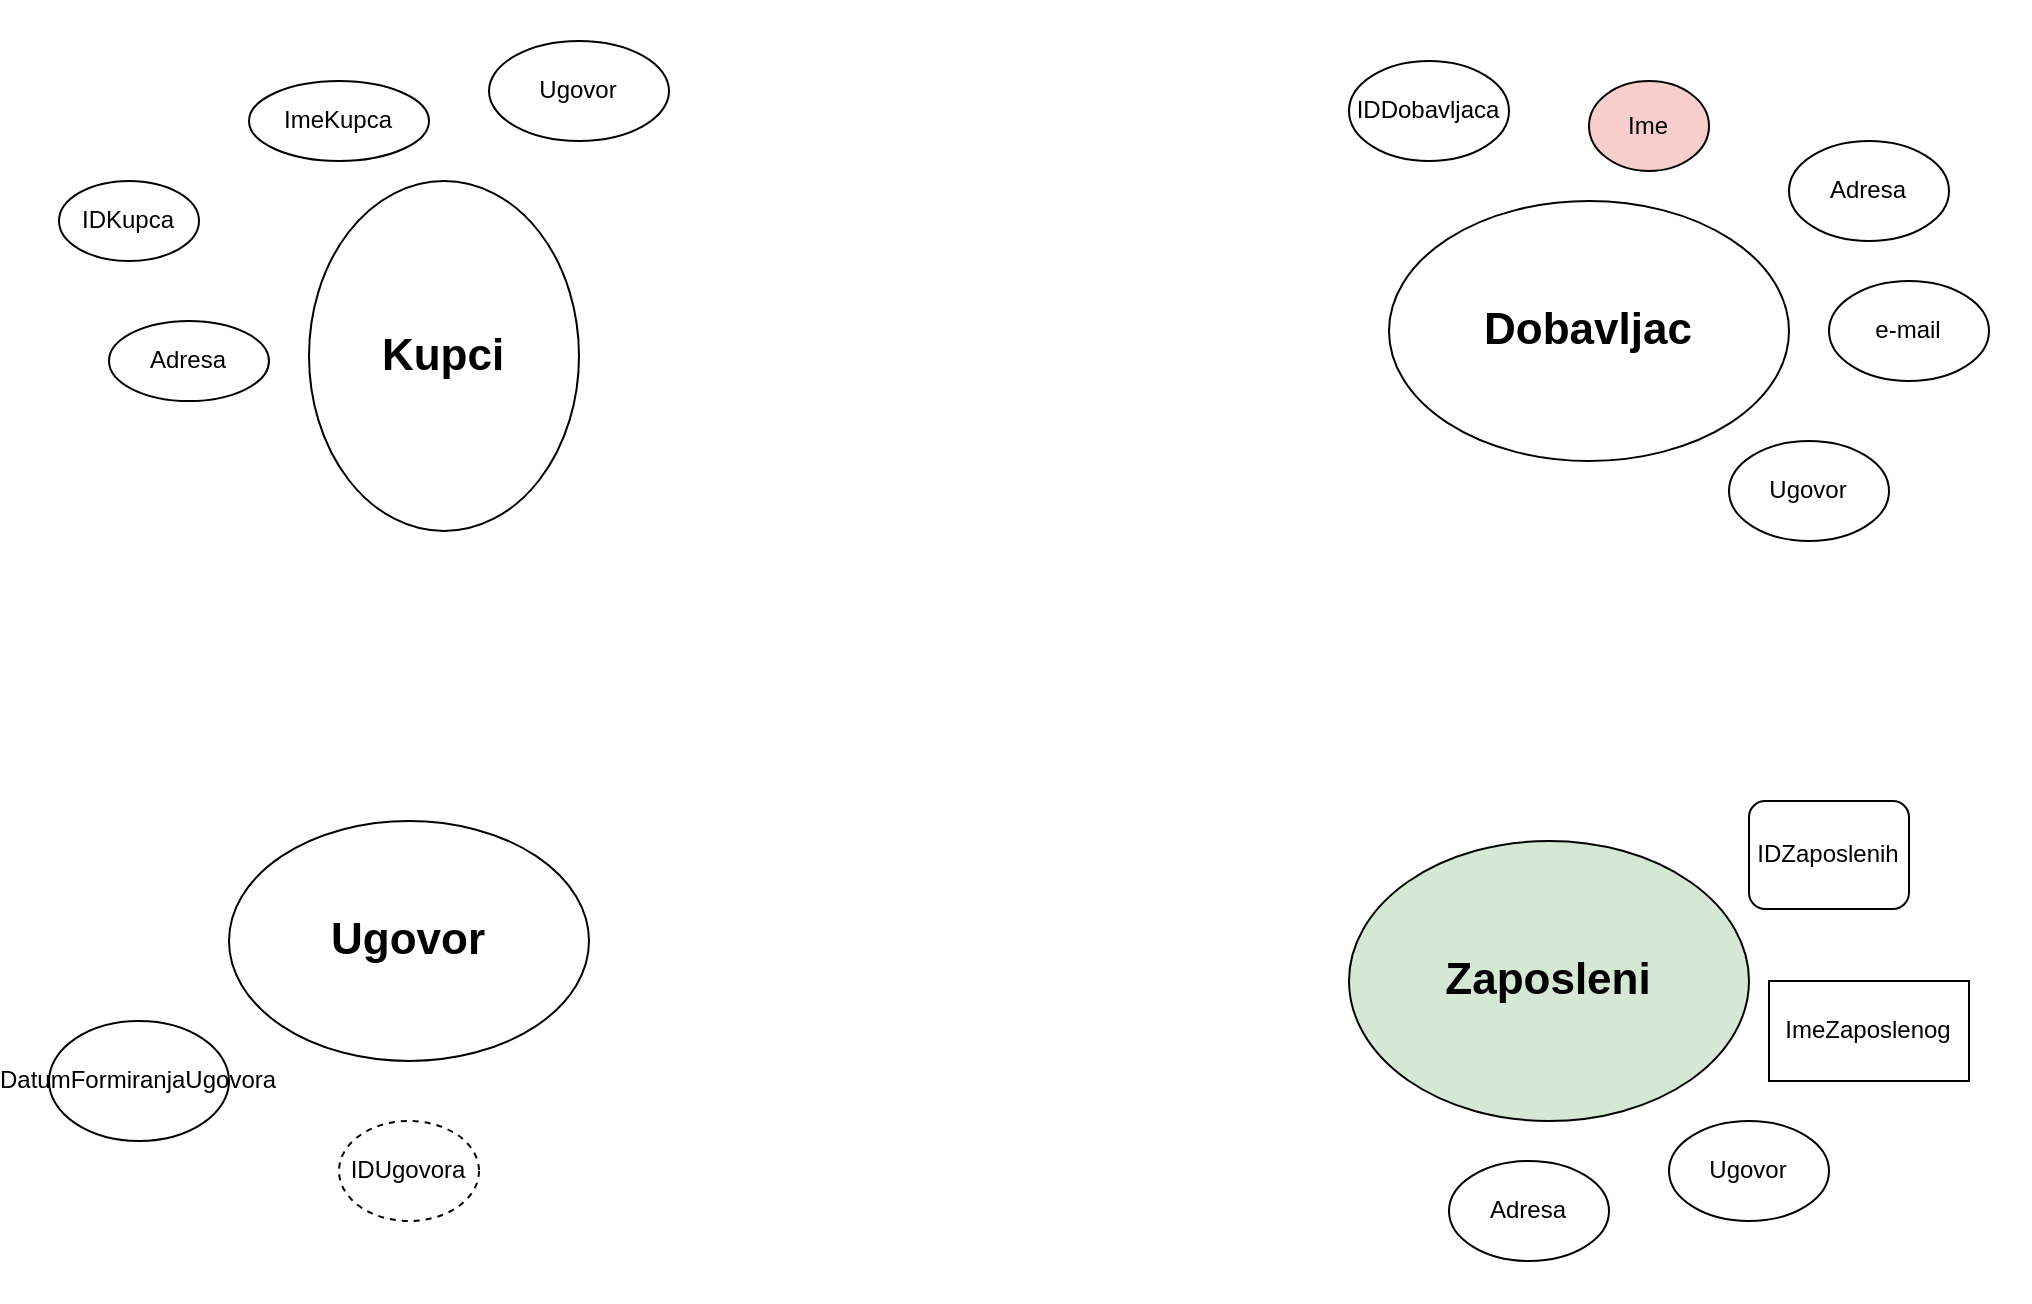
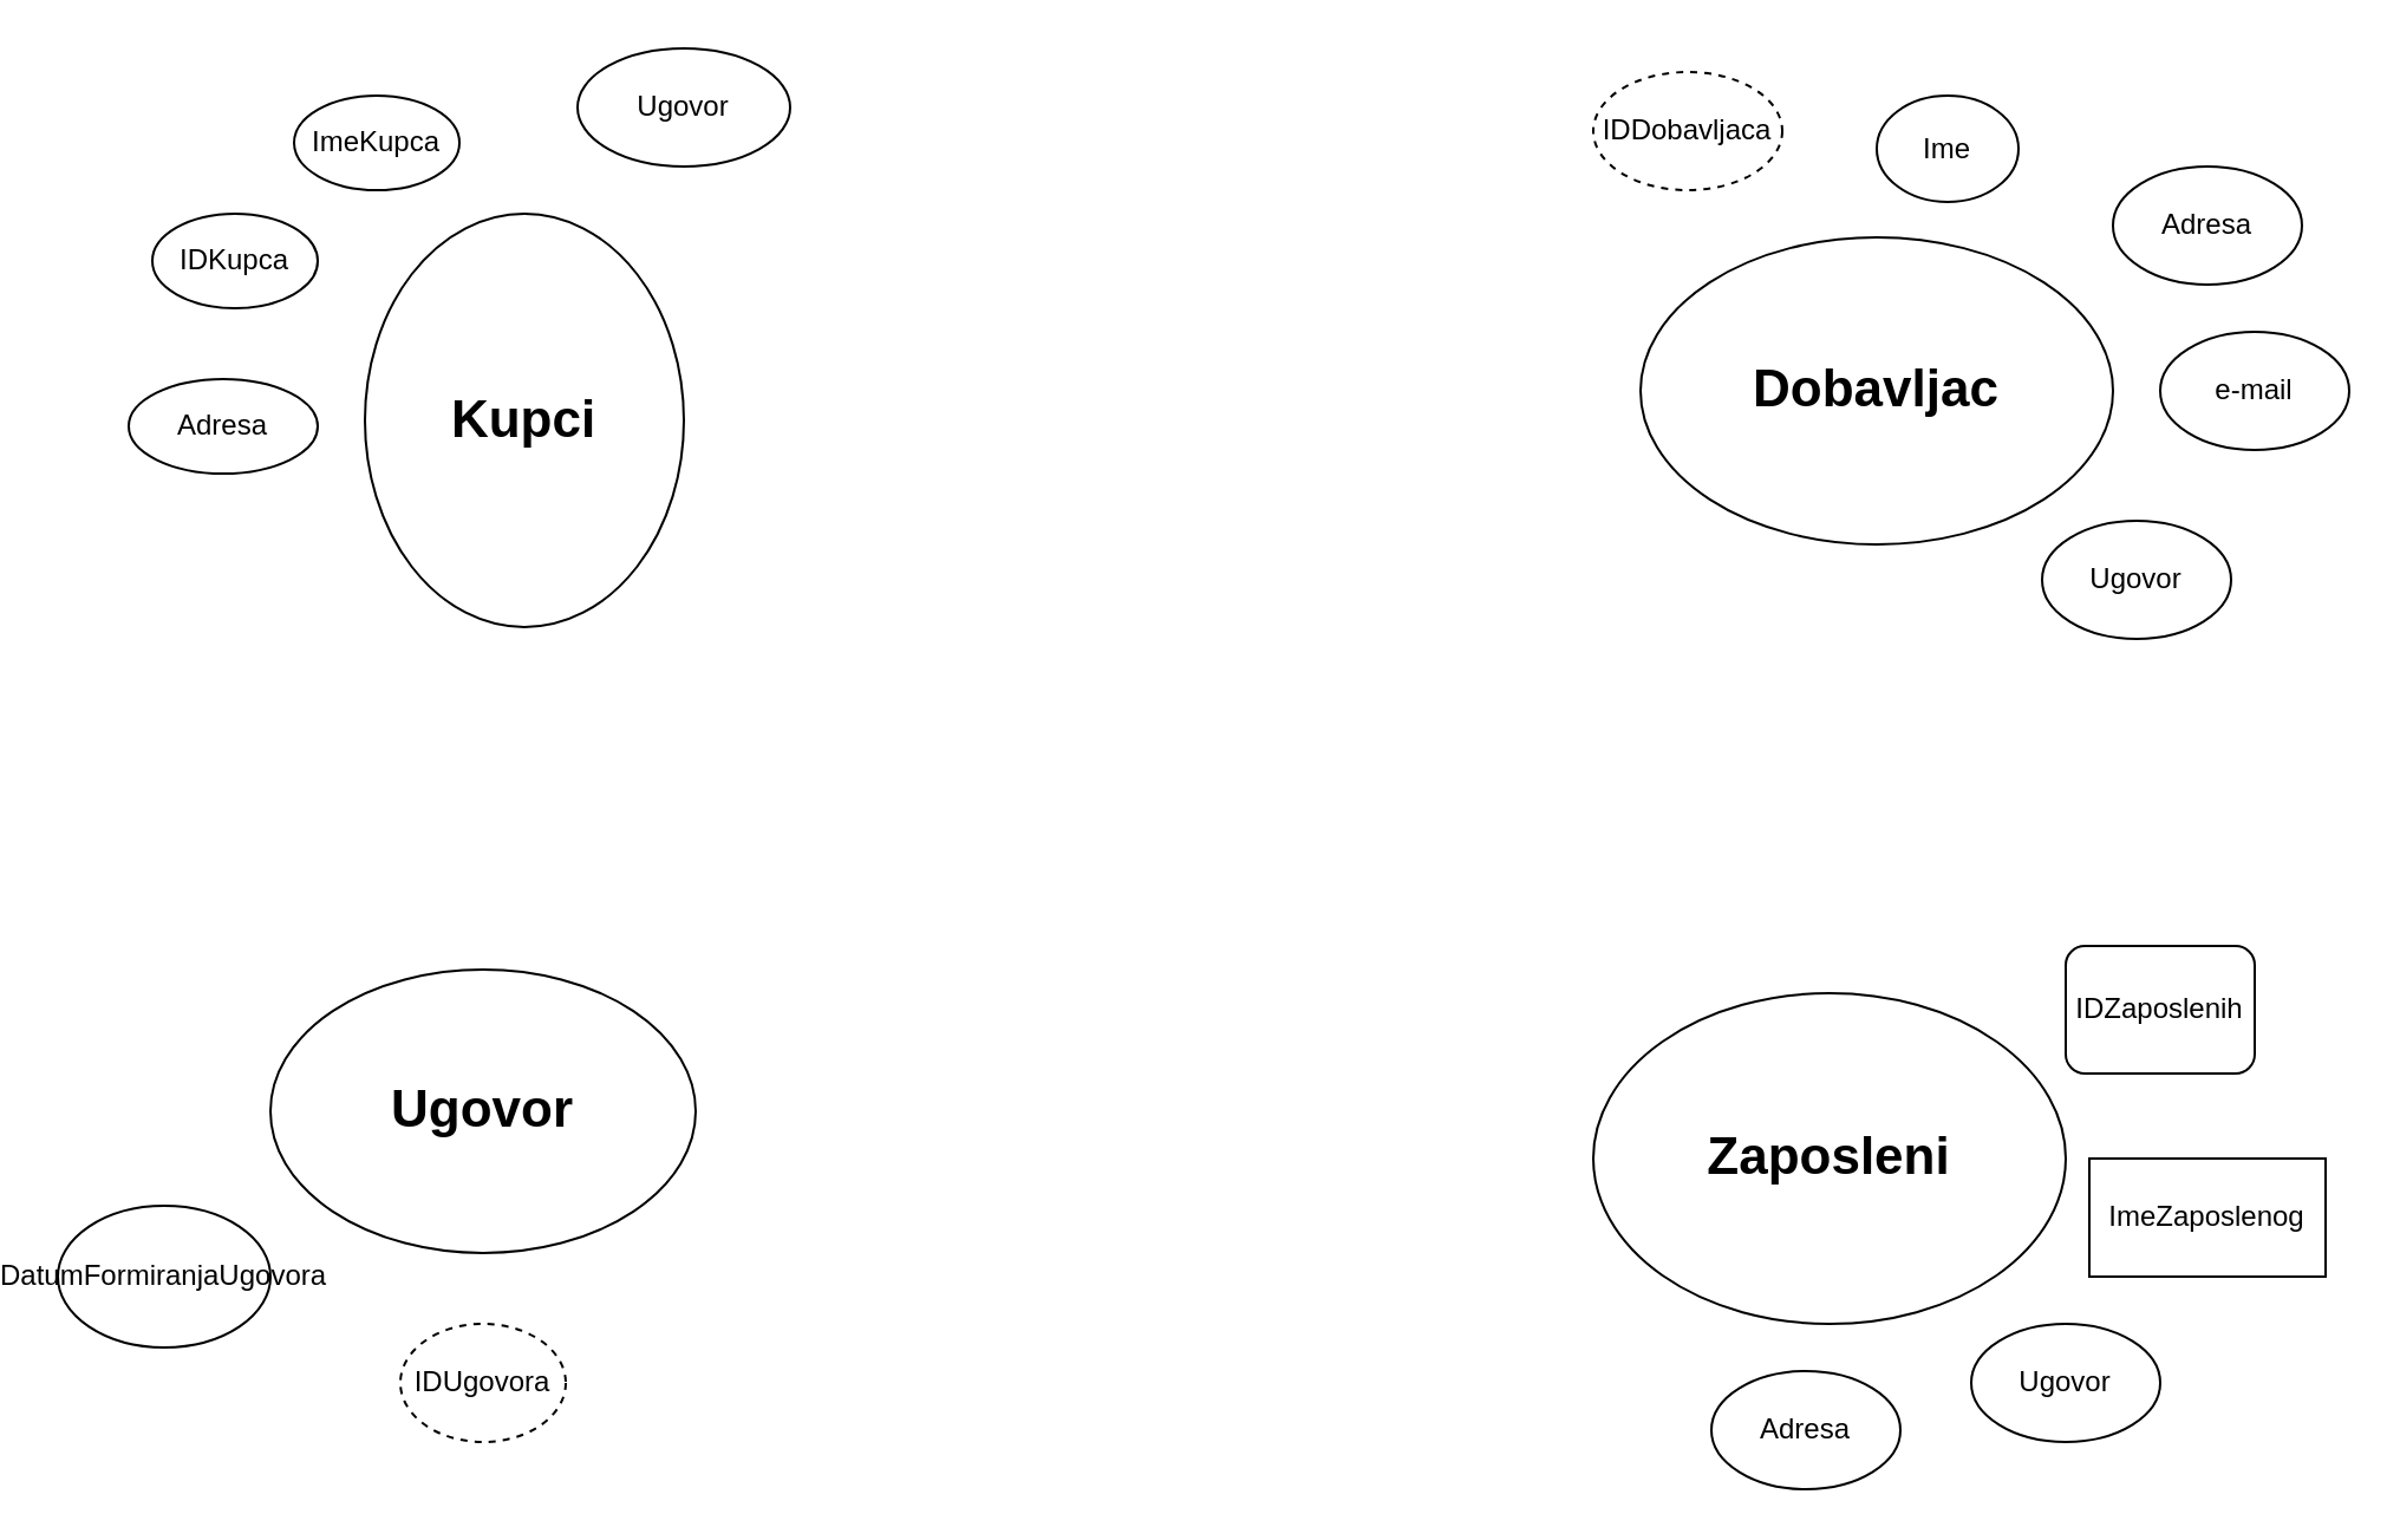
  <mxCell id="0" />
  <mxCell id="1" parent="0" />
  <mxCell id="2" value="Ugovor" style="ellipse;whiteSpace=wrap;html=1;fontStyle=1;fontSize=22;" vertex="1" parent="1"><mxGeometry x="110" y="410" width="180" height="120" as="geometry" /></mxCell>
  <mxCell id="3" value="Kupci" style="ellipse;whiteSpace=wrap;html=1;fontStyle=1;fontSize=22;" vertex="1" parent="1"><mxGeometry x="150" y="90" width="135" height="175" as="geometry" /></mxCell>
  <mxCell id="4" value="Dobavljac" style="ellipse;whiteSpace=wrap;html=1;fontStyle=1;fontSize=22;" vertex="1" parent="1"><mxGeometry x="690" y="100" width="200" height="130" as="geometry" /></mxCell>
- <mxCell id="5" value="Zaposleni" style="ellipse;whiteSpace=wrap;html=1;fontSize=22;fontStyle=1;fillColor=#d5e8d4;" vertex="1" parent="1"><mxGeometry x="670" y="420" width="200" height="140" as="geometry" /></mxCell>
+ <mxCell id="5" value="Zaposleni" style="ellipse;whiteSpace=wrap;html=1;fontSize=22;fontStyle=1" vertex="1" parent="1"><mxGeometry x="670" y="420" width="200" height="140" as="geometry" /></mxCell>
  <mxCell id="6" value="IDUgovora" style="ellipse;whiteSpace=wrap;html=1;dashed=1;" vertex="1" parent="1"><mxGeometry x="165" y="560" width="70" height="50" as="geometry" /></mxCell>
  <mxCell id="7" value="DatumFormiranjaUgovora" style="ellipse;whiteSpace=wrap;html=1;" vertex="1" parent="1"><mxGeometry x="20" y="510" width="90" height="60" as="geometry" /></mxCell>
- <mxCell id="8" value="IDKupca" style="ellipse;whiteSpace=wrap;html=1;" vertex="1" parent="1"><mxGeometry x="25" y="90" width="70" height="40" as="geometry" /></mxCell>
- <mxCell id="9" value="ImeKupca" style="ellipse;whiteSpace=wrap;html=1;" vertex="1" parent="1"><mxGeometry x="120" y="40" width="90" height="40" as="geometry" /></mxCell>
+ <mxCell id="8" value="IDKupca" style="ellipse;whiteSpace=wrap;html=1;" vertex="1" parent="1"><mxGeometry x="60" y="90" width="70" height="40" as="geometry" /></mxCell>
+ <mxCell id="9" value="ImeKupca" style="ellipse;whiteSpace=wrap;html=1;" vertex="1" parent="1"><mxGeometry x="120" y="40" width="70" height="40" as="geometry" /></mxCell>
  <mxCell id="10" value="Ugovor" style="ellipse;whiteSpace=wrap;html=1;" vertex="1" parent="1"><mxGeometry x="240" y="20" width="90" height="50" as="geometry" /></mxCell>
  <mxCell id="11" value="Adresa" style="ellipse;whiteSpace=wrap;html=1;" vertex="1" parent="1"><mxGeometry x="50" y="160" width="80" height="40" as="geometry" /></mxCell>
- <mxCell id="12" value="IDDobavljaca" style="ellipse;whiteSpace=wrap;html=1;" vertex="1" parent="1"><mxGeometry x="670" y="30" width="80" height="50" as="geometry" /></mxCell>
- <mxCell id="13" value="Ime" style="ellipse;whiteSpace=wrap;html=1;fillColor=#f8cecc;" vertex="1" parent="1"><mxGeometry x="790" y="40" width="60" height="45" as="geometry" /></mxCell>
+ <mxCell id="12" value="IDDobavljaca" style="ellipse;whiteSpace=wrap;html=1;dashed=1;" vertex="1" parent="1"><mxGeometry x="670" y="30" width="80" height="50" as="geometry" /></mxCell>
+ <mxCell id="13" value="Ime" style="ellipse;whiteSpace=wrap;html=1;" vertex="1" parent="1"><mxGeometry x="790" y="40" width="60" height="45" as="geometry" /></mxCell>
  <mxCell id="14" value="Adresa" style="ellipse;whiteSpace=wrap;html=1;" vertex="1" parent="1"><mxGeometry x="890" y="70" width="80" height="50" as="geometry" /></mxCell>
  <mxCell id="15" value="e-mail" style="ellipse;whiteSpace=wrap;html=1;" vertex="1" parent="1"><mxGeometry x="910" y="140" width="80" height="50" as="geometry" /></mxCell>
  <mxCell id="16" value="Ugovor" style="ellipse;whiteSpace=wrap;html=1;" vertex="1" parent="1"><mxGeometry x="860" y="220" width="80" height="50" as="geometry" /></mxCell>
  <mxCell id="17" value="IDZaposlenih" style="whiteSpace=wrap;html=1;rounded=1;" vertex="1" parent="1"><mxGeometry x="870" y="400" width="80" height="54" as="geometry" /></mxCell>
  <mxCell id="18" value="ImeZaposlenog" style="whiteSpace=wrap;html=1;rounded=0;" vertex="1" parent="1"><mxGeometry x="880" y="490" width="100" height="50" as="geometry" /></mxCell>
  <mxCell id="19" value="Ugovor" style="ellipse;whiteSpace=wrap;html=1;" vertex="1" parent="1"><mxGeometry x="830" y="560" width="80" height="50" as="geometry" /></mxCell>
  <mxCell id="20" value="Adresa" style="ellipse;whiteSpace=wrap;html=1;" vertex="1" parent="1"><mxGeometry x="720" y="580" width="80" height="50" as="geometry" /></mxCell>
